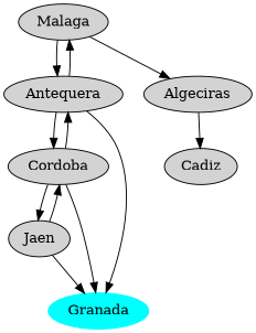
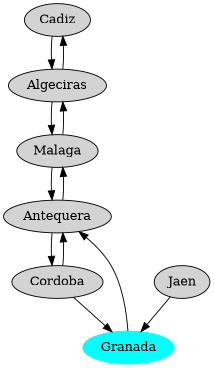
  strict digraph {
    node [style=filled]
    n1 [label=Cadiz]
    n2 [label=Algeciras]
    n3 [label=Cordoba]
    n4 [label=Antequera]
    n5 [label=Jaen]
    n6 [color=cyan label=Granada]
    n7 [label=Malaga]
+   n1 -> n2
    n2 -> n1
+   n2 -> n7
    n3 -> n4
-   n3 -> n5
    n3 -> n6
    n4 -> n3
-   n4 -> n6
+   n6 -> n4
    n4 -> n7
-   n5 -> n3
    n5 -> n6
    n7 -> n2
    n7 -> n4
  }
